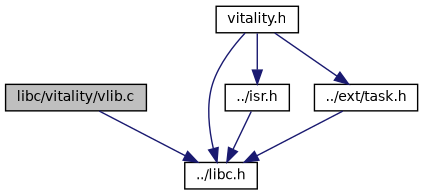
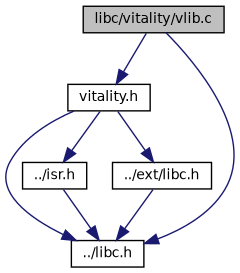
  digraph {
    node [color=black fillcolor=white fontname=Helvetica fontsize=10 shape=record style=filled]
    edge [color=midnightblue fontname=Helvetica fontsize=10 labelfontname=Helvetica labelfontsize=10 style=solid]
    n1 [fillcolor=grey75 fontcolor=black height=0.2 label="libc/vitality/vlib.c" width=0.4]
    n2 [height=0.2 label="vitality.h" width=0.4]
    n3 [height=0.2 label="../libc.h" width=0.4]
    n4 [height=0.2 label="../isr.h" width=0.4]
-   n5 [height=0.2 label="../ext/task.h" width=0.4]
+   n5 [height=0.2 label="../ext/libc.h" width=0.4]
+   n1 -> n2
    n1 -> n3
    n2 -> n3
    n2 -> n4
    n2 -> n5
    n4 -> n3
    n5 -> n3
  }
